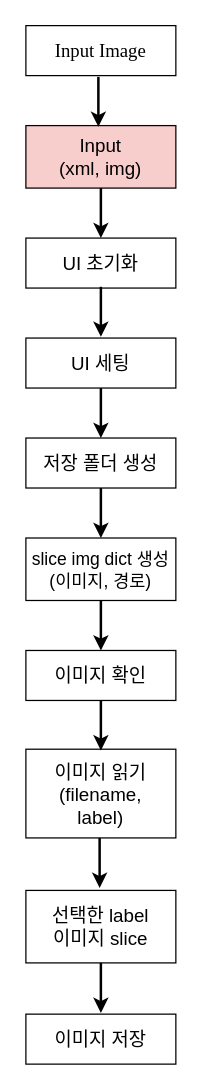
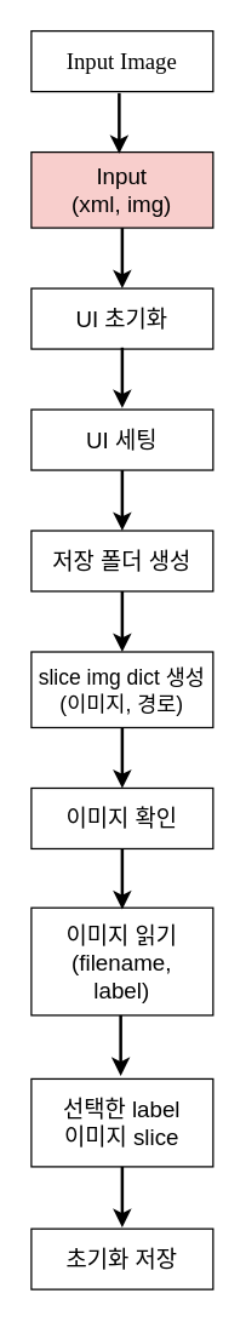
  <mxCell id="0" />
  <mxCell id="1" parent="0" />
  <mxCell id="2" value="&lt;font face=&quot;맑은 고딕&quot;&gt;&lt;span style=&quot;font-size: 15px&quot;&gt;Input Image&lt;/span&gt;&lt;/font&gt;" style="rounded=0;whiteSpace=wrap;html=1;" parent="1" vertex="1"><mxGeometry x="20" y="20" width="120" height="40" as="geometry" /></mxCell>
  <mxCell id="3" value="&lt;font style=&quot;font-size: 15px&quot;&gt;Input&lt;br&gt;(xml, img)&lt;/font&gt;" style="rounded=0;whiteSpace=wrap;html=1;fillColor=#f8cecc;" parent="1" vertex="1"><mxGeometry x="20" y="100" width="120" height="50" as="geometry" /></mxCell>
  <mxCell id="4" value="UI 초기화" style="rounded=0;whiteSpace=wrap;html=1;fontSize=15;" parent="1" vertex="1"><mxGeometry x="20" y="190" width="120" height="40" as="geometry" /></mxCell>
  <mxCell id="5" value="UI 세팅" style="rounded=0;whiteSpace=wrap;html=1;fontSize=15;" parent="1" vertex="1"><mxGeometry x="20" y="270" width="120" height="40" as="geometry" /></mxCell>
  <mxCell id="6" value="저장 폴더 생성" style="rounded=0;whiteSpace=wrap;html=1;fontSize=15;" parent="1" vertex="1"><mxGeometry x="20" y="350" width="120" height="40" as="geometry" /></mxCell>
  <mxCell id="7" value="&lt;font style=&quot;font-size: 14px&quot;&gt;slice img dict 생성&lt;br&gt;(이미지, 경로)&lt;/font&gt;" style="rounded=0;whiteSpace=wrap;html=1;fontSize=15;" parent="1" vertex="1"><mxGeometry x="20" y="430" width="120" height="50" as="geometry" /></mxCell>
  <mxCell id="8" value="&lt;font style=&quot;vertical-align: inherit&quot;&gt;&lt;font style=&quot;vertical-align: inherit&quot;&gt;이미지&amp;nbsp;&lt;/font&gt;&lt;/font&gt;&lt;font style=&quot;vertical-align: inherit&quot;&gt;&lt;font style=&quot;vertical-align: inherit&quot;&gt;확인&lt;/font&gt;&lt;/font&gt;" style="rounded=0;whiteSpace=wrap;html=1;fontSize=15;" parent="1" vertex="1"><mxGeometry x="20" y="520" width="120" height="40" as="geometry" /></mxCell>
  <mxCell id="9" value="이미지 읽기&lt;br&gt;(filename,&lt;br&gt;label)" style="rounded=0;whiteSpace=wrap;html=1;fontSize=15;" parent="1" vertex="1"><mxGeometry x="20" y="599" width="120" height="71" as="geometry" /></mxCell>
  <mxCell id="10" value="선택한 label&lt;br&gt;이미지 slice" style="rounded=0;whiteSpace=wrap;html=1;fontSize=15;" parent="1" vertex="1"><mxGeometry x="20" y="712" width="120" height="58" as="geometry" /></mxCell>
- <mxCell id="11" value="이미지 저장" style="rounded=0;whiteSpace=wrap;html=1;fontSize=15;" parent="1" vertex="1"><mxGeometry x="20" y="811" width="120" height="40" as="geometry" /></mxCell>
+ <mxCell id="11" value="초기화 저장" style="rounded=0;whiteSpace=wrap;html=1;fontSize=15;" parent="1" vertex="1"><mxGeometry x="20" y="811" width="120" height="40" as="geometry" /></mxCell>
  <mxCell id="12" value="" style="endArrow=classic;html=1;rounded=0;fontSize=15;strokeWidth=2;" parent="1" edge="1"><mxGeometry width="50" height="50" relative="1" as="geometry"><mxPoint x="78" y="61" as="sourcePoint" /><mxPoint x="78" y="101" as="targetPoint" /></mxGeometry></mxCell>
  <mxCell id="13" value="" style="endArrow=classic;html=1;rounded=0;fontSize=15;strokeWidth=2;" parent="1" edge="1"><mxGeometry width="50" height="50" relative="1" as="geometry"><mxPoint x="80" y="150" as="sourcePoint" /><mxPoint x="80" y="190" as="targetPoint" /></mxGeometry></mxCell>
  <mxCell id="14" value="" style="endArrow=classic;html=1;rounded=0;fontSize=15;strokeWidth=2;" parent="1" edge="1"><mxGeometry width="50" height="50" relative="1" as="geometry"><mxPoint x="80" y="229" as="sourcePoint" /><mxPoint x="80" y="269" as="targetPoint" /></mxGeometry></mxCell>
  <mxCell id="15" value="" style="endArrow=classic;html=1;rounded=0;fontSize=15;strokeWidth=2;" parent="1" edge="1"><mxGeometry width="50" height="50" relative="1" as="geometry"><mxPoint x="80" y="310" as="sourcePoint" /><mxPoint x="80" y="350" as="targetPoint" /></mxGeometry></mxCell>
  <mxCell id="16" value="" style="endArrow=classic;html=1;rounded=0;fontSize=15;strokeWidth=2;" parent="1" edge="1"><mxGeometry width="50" height="50" relative="1" as="geometry"><mxPoint x="80" y="390" as="sourcePoint" /><mxPoint x="80" y="430" as="targetPoint" /></mxGeometry></mxCell>
  <mxCell id="17" value="" style="endArrow=classic;html=1;rounded=0;fontSize=15;strokeWidth=2;" parent="1" edge="1"><mxGeometry width="50" height="50" relative="1" as="geometry"><mxPoint x="80" y="480" as="sourcePoint" /><mxPoint x="80" y="520" as="targetPoint" /></mxGeometry></mxCell>
  <mxCell id="18" value="" style="endArrow=classic;html=1;rounded=0;fontSize=15;strokeWidth=2;" parent="1" edge="1"><mxGeometry width="50" height="50" relative="1" as="geometry"><mxPoint x="80" y="560" as="sourcePoint" /><mxPoint x="80" y="600" as="targetPoint" /></mxGeometry></mxCell>
  <mxCell id="19" value="" style="endArrow=classic;html=1;rounded=0;fontSize=15;strokeWidth=2;" parent="1" edge="1"><mxGeometry width="50" height="50" relative="1" as="geometry"><mxPoint x="79" y="670" as="sourcePoint" /><mxPoint x="79" y="710" as="targetPoint" /></mxGeometry></mxCell>
  <mxCell id="20" value="" style="endArrow=classic;html=1;rounded=0;fontSize=15;strokeWidth=2;" parent="1" edge="1"><mxGeometry width="50" height="50" relative="1" as="geometry"><mxPoint x="80" y="770" as="sourcePoint" /><mxPoint x="80" y="810" as="targetPoint" /></mxGeometry></mxCell>
